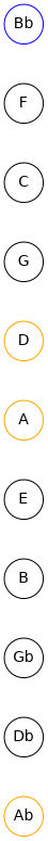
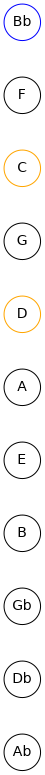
  graph {
    mindist=.1
    node [fontname=Helvetica margin=0 shape=circle]
    edge [style=invis]
    E [color=black]
    B
    Gb [color=black]
    Db
-   Ab [color=orange]
+   Ab [color=black]
    Bb [color=blue]
    F
-   C [color=black]
+   C [color=orange]
    G
    D [color=orange]
-   A [color=orange]
+   A [color=black]
    subgraph sub_1 {
      E
      B
      Gb
      Db
      Ab
      Bb
      F
      C
      G
      D
      A
    }
    E -- B
    B -- Gb
    Gb -- Db
    Db -- Ab
    Bb -- F
    F -- C
    C -- G
    G -- D
    D -- A
    A -- E
  }
